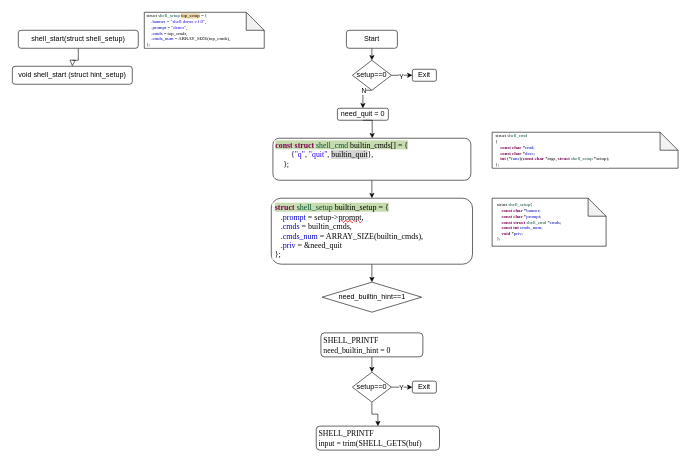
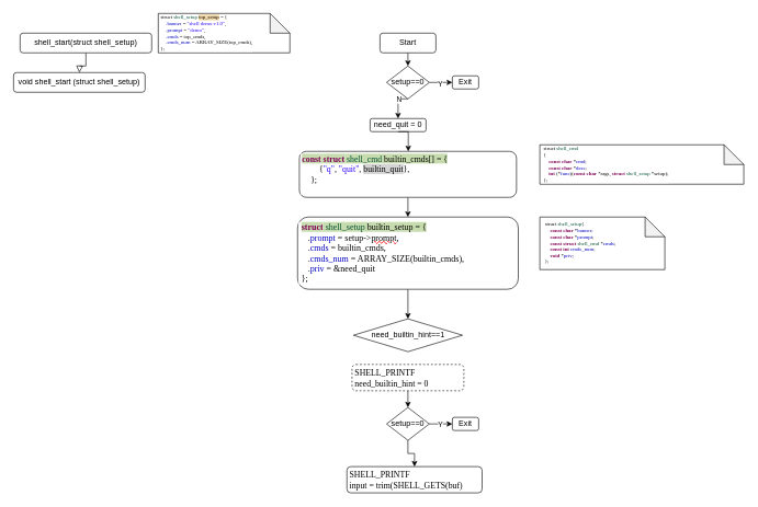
  <mxCell id="0" />
  <mxCell id="1" parent="0" />
  <mxCell id="2" value="" style="rounded=0;html=1;jettySize=auto;orthogonalLoop=1;fontSize=11;endArrow=block;endFill=0;endSize=8;strokeWidth=1;shadow=0;labelBackgroundColor=none;edgeStyle=orthogonalEdgeStyle;" parent="1" source="3" edge="1"><mxGeometry relative="1" as="geometry"><mxPoint x="120" y="110" as="targetPoint" /></mxGeometry></mxCell>
  <mxCell id="3" value="shell_start(struct shell_setup)" style="rounded=1;whiteSpace=wrap;html=1;fontSize=12;glass=0;strokeWidth=1;shadow=0;" parent="1" vertex="1"><mxGeometry x="30" y="50" width="200" height="30" as="geometry" /></mxCell>
  <mxCell id="4" value="&lt;div style=&quot;background-color: rgb(255, 255, 255); padding: 0px 0px 0px 2px; font-size: 8px;&quot;&gt;&lt;div style=&quot;font-family: Consolas;&quot;&gt;&lt;p style=&quot;margin: 0px;&quot;&gt;&lt;font style=&quot;font-size: 8px;&quot;&gt;struct &lt;span style=&quot;color: rgb(0, 80, 50);&quot;&gt;shell_setup&lt;/span&gt; &lt;span style=&quot;background-color: rgb(240, 216, 168);&quot;&gt;top_setup&lt;/span&gt; = {&lt;/font&gt;&lt;/p&gt;&lt;p style=&quot;margin: 0px;&quot;&gt;&lt;font style=&quot;font-size: 8px;&quot;&gt;&lt;span style=&quot;white-space: pre;&quot;&gt;&amp;nbsp;&amp;nbsp;&amp;nbsp;&amp;nbsp;&lt;/span&gt;.&lt;span style=&quot;color:#0000c0;&quot;&gt;banner&lt;/span&gt; = &lt;span style=&quot;color:#2a00ff;&quot;&gt;&quot;shell demo v1.0&quot;&lt;/span&gt;,&lt;/font&gt;&lt;/p&gt;&lt;p style=&quot;margin: 0px;&quot;&gt;&lt;font style=&quot;font-size: 8px;&quot;&gt;&lt;span style=&quot;white-space: pre;&quot;&gt;&amp;nbsp;&amp;nbsp;&amp;nbsp;&amp;nbsp;&lt;/span&gt;.&lt;span style=&quot;color:#0000c0;&quot;&gt;prompt&lt;/span&gt; = &lt;span style=&quot;color:#2a00ff;&quot;&gt;&quot;demo&quot;&lt;/span&gt;,&lt;/font&gt;&lt;/p&gt;&lt;p style=&quot;margin: 0px;&quot;&gt;&lt;font style=&quot;font-size: 8px;&quot;&gt;&lt;span style=&quot;white-space: pre;&quot;&gt;&amp;nbsp;&amp;nbsp;&amp;nbsp;&amp;nbsp;&lt;/span&gt;.&lt;span style=&quot;color:#0000c0;&quot;&gt;cmds&lt;/span&gt; = top_cmds,&lt;/font&gt;&lt;/p&gt;&lt;p style=&quot;margin: 0px;&quot;&gt;&lt;font style=&quot;font-size: 8px;&quot;&gt;&lt;span style=&quot;white-space: pre;&quot;&gt;&amp;nbsp;&amp;nbsp;&amp;nbsp;&amp;nbsp;&lt;/span&gt;.&lt;span style=&quot;color:#0000c0;&quot;&gt;cmds_num&lt;/span&gt; = ARRAY_SIZE(top_cmds),&lt;/font&gt;&lt;/p&gt;&lt;p style=&quot;margin: 0px;&quot;&gt;&lt;font style=&quot;font-size: 8px;&quot;&gt;};&lt;/font&gt;&lt;/p&gt;&lt;/div&gt;&lt;/div&gt;" style="shape=note;whiteSpace=wrap;html=1;backgroundOutline=1;darkOpacity=0.05;align=left;" vertex="1" parent="1"><mxGeometry x="240" y="20" width="200" height="60" as="geometry" /></mxCell>
- <mxCell id="5" value="void shell_start (struct hint_setup)" style="rounded=1;whiteSpace=wrap;html=1;" vertex="1" parent="1"><mxGeometry x="20" y="110" width="200" height="30" as="geometry" /></mxCell>
+ <mxCell id="5" value="void shell_start (struct shell_setup)" style="rounded=1;whiteSpace=wrap;html=1;" vertex="1" parent="1"><mxGeometry x="20" y="110" width="200" height="30" as="geometry" /></mxCell>
  <mxCell id="6" style="edgeStyle=orthogonalEdgeStyle;rounded=0;orthogonalLoop=1;jettySize=auto;html=1;exitX=0.5;exitY=1;exitDx=0;exitDy=0;entryX=0.5;entryY=0;entryDx=0;entryDy=0;" edge="1" parent="1" source="7" target="12"><mxGeometry relative="1" as="geometry" /></mxCell>
  <mxCell id="7" value="Start" style="rounded=1;whiteSpace=wrap;html=1;" vertex="1" parent="1"><mxGeometry x="577" y="50" width="85" height="30" as="geometry" /></mxCell>
  <mxCell id="8" style="edgeStyle=orthogonalEdgeStyle;rounded=0;orthogonalLoop=1;jettySize=auto;html=1;exitX=1;exitY=0.5;exitDx=0;exitDy=0;" edge="1" parent="1" source="12"><mxGeometry relative="1" as="geometry"><mxPoint x="687" y="124.923" as="targetPoint" /></mxGeometry></mxCell>
  <mxCell id="9" value="Y" style="edgeLabel;html=1;align=center;verticalAlign=middle;resizable=0;points=[];" vertex="1" connectable="0" parent="8"><mxGeometry x="-0.097" y="-1" relative="1" as="geometry"><mxPoint as="offset" /></mxGeometry></mxCell>
  <mxCell id="10" style="edgeStyle=orthogonalEdgeStyle;rounded=0;orthogonalLoop=1;jettySize=auto;html=1;exitX=0.5;exitY=1;exitDx=0;exitDy=0;entryX=0.5;entryY=0;entryDx=0;entryDy=0;" edge="1" parent="1" source="12" target="14"><mxGeometry relative="1" as="geometry" /></mxCell>
  <mxCell id="11" value="N" style="edgeLabel;html=1;align=center;verticalAlign=middle;resizable=0;points=[];" vertex="1" connectable="0" parent="10"><mxGeometry x="-0.349" y="1" relative="1" as="geometry"><mxPoint as="offset" /></mxGeometry></mxCell>
  <mxCell id="12" value="setup==0" style="rhombus;whiteSpace=wrap;html=1;" vertex="1" parent="1"><mxGeometry x="587" y="100" width="65" height="50" as="geometry" /></mxCell>
  <mxCell id="13" value="Exit" style="rounded=1;whiteSpace=wrap;html=1;" vertex="1" parent="1"><mxGeometry x="687" y="115" width="40" height="20" as="geometry" /></mxCell>
  <mxCell id="14" value="need_quit = 0" style="rounded=1;whiteSpace=wrap;html=1;" vertex="1" parent="1"><mxGeometry x="562" y="180" width="85" height="20" as="geometry" /></mxCell>
  <mxCell id="15" value="&lt;div style=&quot;background-color: rgb(255, 255, 255); padding: 0px 0px 0px 2px; font-size: 8px;&quot;&gt;&lt;div style=&quot;font-family: Consolas;&quot;&gt;&lt;div style=&quot;padding: 0px 0px 0px 2px;&quot;&gt;&lt;div style=&quot;&quot;&gt;&lt;p style=&quot;margin:0;&quot;&gt;struct &lt;span style=&quot;color:#005032;&quot;&gt;shell_cmd&lt;/span&gt;&lt;/p&gt;&lt;p style=&quot;margin:0;&quot;&gt;{&lt;/p&gt;&lt;p style=&quot;margin:0;&quot;&gt;&lt;span style=&quot;white-space: pre;&quot;&gt;&amp;nbsp;&amp;nbsp;&amp;nbsp;&amp;nbsp;&lt;/span&gt;&lt;span style=&quot;color:#7f0055;font-weight:bold;&quot;&gt;const&lt;/span&gt; &lt;span style=&quot;color:#7f0055;font-weight:bold;&quot;&gt;char&lt;/span&gt; *&lt;span style=&quot;color:#0000c0;&quot;&gt;cmd&lt;/span&gt;;&lt;/p&gt;&lt;p style=&quot;margin:0;&quot;&gt;&lt;span style=&quot;white-space: pre;&quot;&gt;&amp;nbsp;&amp;nbsp;&amp;nbsp;&amp;nbsp;&lt;/span&gt;&lt;span style=&quot;color:#7f0055;font-weight:bold;&quot;&gt;const&lt;/span&gt; &lt;span style=&quot;color:#7f0055;font-weight:bold;&quot;&gt;char&lt;/span&gt; *&lt;span style=&quot;color:#0000c0;&quot;&gt;desc&lt;/span&gt;;&lt;/p&gt;&lt;p style=&quot;margin:0;&quot;&gt;&lt;span style=&quot;white-space: pre;&quot;&gt;&amp;nbsp;&amp;nbsp;&amp;nbsp;&amp;nbsp;&lt;/span&gt;&lt;span style=&quot;color:#7f0055;font-weight:bold;&quot;&gt;int&lt;/span&gt; (*&lt;span style=&quot;color:#0000c0;&quot;&gt;func&lt;/span&gt;)(&lt;span style=&quot;color:#7f0055;font-weight:bold;&quot;&gt;const&lt;/span&gt; &lt;span style=&quot;color:#7f0055;font-weight:bold;&quot;&gt;char&lt;/span&gt; *args, &lt;span style=&quot;color:#7f0055;font-weight:bold;&quot;&gt;struct&lt;/span&gt; &lt;span style=&quot;color:#005032;&quot;&gt;shell_setup&lt;/span&gt; *setup);&lt;/p&gt;&lt;p style=&quot;margin:0;&quot;&gt;};&lt;/p&gt;&lt;/div&gt;&lt;/div&gt;&lt;/div&gt;&lt;/div&gt;" style="shape=note;whiteSpace=wrap;html=1;backgroundOutline=1;darkOpacity=0.05;align=left;" vertex="1" parent="1"><mxGeometry x="820" y="220" width="310" height="60" as="geometry" /></mxCell>
  <mxCell id="16" style="edgeStyle=orthogonalEdgeStyle;rounded=0;orthogonalLoop=1;jettySize=auto;html=1;exitX=0.5;exitY=1;exitDx=0;exitDy=0;entryX=0.5;entryY=0;entryDx=0;entryDy=0;" edge="1" parent="1" source="17" target="22"><mxGeometry relative="1" as="geometry" /></mxCell>
  <mxCell id="17" value="&lt;div style=&quot;background-color: rgb(255, 255, 255); padding: 0px 0px 0px 2px; font-size: 13px;&quot;&gt;&lt;div style=&quot;font-family: Consolas;&quot;&gt;&lt;div style=&quot;padding: 0px 0px 0px 2px;&quot;&gt;&lt;div style=&quot;font-size: 10pt;&quot;&gt;&lt;p style=&quot;margin:0;&quot;&gt;&lt;span style=&quot;color:#7f0055;background-color:#c6dbae;font-weight:bold;&quot;&gt;struct&lt;/span&gt;&lt;span style=&quot;background-color: rgb(198, 219, 174);&quot;&gt; &lt;/span&gt;&lt;span style=&quot;color:#005032;background-color:#c6dbae;&quot;&gt;shell_setup&lt;/span&gt;&lt;span style=&quot;background-color: rgb(198, 219, 174);&quot;&gt; builtin_setup = {&lt;/span&gt;&lt;/p&gt;&lt;p style=&quot;margin:0;&quot;&gt;&lt;span style=&quot;font-size: 10pt;&quot;&gt;&amp;nbsp; &amp;nbsp;.&lt;/span&gt;&lt;span style=&quot;font-size: 10pt; color: rgb(0, 0, 192);&quot;&gt;prompt&lt;/span&gt;&lt;span style=&quot;font-size: 10pt;&quot;&gt; = setup-&amp;gt;&lt;/span&gt;&lt;span style=&quot;font-size: 10pt; text-decoration-line: underline; text-decoration-color: rgb(255, 0, 0); text-decoration-style: wavy;&quot;&gt;prompt&lt;/span&gt;&lt;span style=&quot;font-size: 10pt;&quot;&gt;,&lt;/span&gt;&lt;/p&gt;&lt;p style=&quot;margin:0;&quot;&gt;&lt;span style=&quot;font-size: 10pt;&quot;&gt;&amp;nbsp; &amp;nbsp;.&lt;/span&gt;&lt;span style=&quot;font-size: 10pt; color: rgb(0, 0, 192);&quot;&gt;cmds&lt;/span&gt;&lt;span style=&quot;font-size: 10pt;&quot;&gt; = builtin_cmds,&lt;/span&gt;&lt;/p&gt;&lt;p style=&quot;margin:0;&quot;&gt;&lt;span style=&quot;font-size: 10pt;&quot;&gt;&amp;nbsp; &amp;nbsp;.&lt;/span&gt;&lt;span style=&quot;font-size: 10pt; color: rgb(0, 0, 192);&quot;&gt;cmds_num&lt;/span&gt;&lt;span style=&quot;font-size: 10pt;&quot;&gt; = ARRAY_SIZE(builtin_cmds),&lt;/span&gt;&lt;/p&gt;&lt;p style=&quot;margin:0;&quot;&gt;&lt;span style=&quot;font-size: 10pt;&quot;&gt;&amp;nbsp; &amp;nbsp;.&lt;/span&gt;&lt;span style=&quot;font-size: 10pt; color: rgb(0, 0, 192);&quot;&gt;priv&lt;/span&gt;&lt;span style=&quot;font-size: 10pt;&quot;&gt; = &amp;amp;need_quit&lt;/span&gt;&lt;/p&gt;&lt;/div&gt;&lt;/div&gt;&lt;/div&gt;&lt;/div&gt;&lt;div style=&quot;background-color: rgb(255, 255, 255); padding: 0px 0px 0px 2px; font-size: 13px;&quot;&gt;&lt;div style=&quot;font-family: Consolas;&quot;&gt;&lt;div style=&quot;padding: 0px 0px 0px 2px;&quot;&gt;&lt;div style=&quot;font-size: 10pt;&quot;&gt;&lt;p style=&quot;margin:0;&quot;&gt;};&lt;/p&gt;&lt;/div&gt;&lt;/div&gt;&lt;/div&gt;&lt;/div&gt;" style="rounded=1;whiteSpace=wrap;html=1;align=left;" vertex="1" parent="1"><mxGeometry x="451.75" y="330" width="335.5" height="110" as="geometry" /></mxCell>
  <mxCell id="18" style="edgeStyle=orthogonalEdgeStyle;rounded=0;orthogonalLoop=1;jettySize=auto;html=1;exitX=0.5;exitY=1;exitDx=0;exitDy=0;entryX=0.5;entryY=0;entryDx=0;entryDy=0;" edge="1" parent="1" source="19" target="17"><mxGeometry relative="1" as="geometry" /></mxCell>
  <mxCell id="19" value="&lt;div style=&quot;background-color: rgb(255, 255, 255); padding: 0px 0px 0px 2px; font-size: 13px;&quot;&gt;&lt;div style=&quot;font-family: Consolas;&quot;&gt;&lt;p style=&quot;margin: 0px;&quot;&gt;&lt;font style=&quot;font-size: 13px;&quot;&gt;&lt;span style=&quot;color: rgb(127, 0, 85); background-color: rgb(198, 219, 174); font-weight: bold;&quot;&gt;const&lt;/span&gt;&lt;span style=&quot;background-color: rgb(198, 219, 174);&quot;&gt; &lt;/span&gt;&lt;span style=&quot;color: rgb(127, 0, 85); background-color: rgb(198, 219, 174); font-weight: bold;&quot;&gt;struct&lt;/span&gt;&lt;span style=&quot;background-color: rgb(198, 219, 174);&quot;&gt; &lt;/span&gt;&lt;span style=&quot;color: rgb(0, 80, 50); background-color: rgb(198, 219, 174);&quot;&gt;shell_cmd&lt;/span&gt;&lt;span style=&quot;background-color: rgb(198, 219, 174);&quot;&gt; builtin_cmds[] = {&lt;/span&gt;&lt;/font&gt;&lt;/p&gt;&lt;p style=&quot;margin: 0px;&quot;&gt;&lt;font style=&quot;font-size: 13px;&quot;&gt;&lt;span style=&quot;white-space: pre;&quot;&gt;&amp;nbsp;&amp;nbsp;&amp;nbsp;&amp;nbsp;&lt;/span&gt;&lt;span style=&quot;white-space: pre;&quot;&gt;&amp;nbsp;&amp;nbsp;&amp;nbsp;&amp;nbsp;&lt;/span&gt;{&lt;span style=&quot;color:#2a00ff;&quot;&gt;&quot;q&quot;&lt;/span&gt;, &lt;span style=&quot;color:#2a00ff;&quot;&gt;&quot;quit&quot;&lt;/span&gt;, &lt;span style=&quot;background-color: rgb(212, 212, 212);&quot;&gt;builtin_quit&lt;/span&gt;},&lt;/font&gt;&lt;/p&gt;&lt;p style=&quot;margin: 0px;&quot;&gt;&lt;font style=&quot;font-size: 13px;&quot;&gt;&lt;span style=&quot;white-space: pre;&quot;&gt;&amp;nbsp;&amp;nbsp;&amp;nbsp;&amp;nbsp;&lt;/span&gt;};&lt;/font&gt;&lt;/p&gt;&lt;/div&gt;&lt;/div&gt;&lt;font style=&quot;font-size: 13px;&quot;&gt;&lt;span style=&quot;background-color:#ffffff;padding:0px 0px 0px 2px;&quot;&gt;&lt;/span&gt;&lt;/font&gt;" style="rounded=1;whiteSpace=wrap;html=1;align=left;" vertex="1" parent="1"><mxGeometry x="454.5" y="230" width="330" height="70" as="geometry" /></mxCell>
  <mxCell id="20" style="edgeStyle=orthogonalEdgeStyle;rounded=0;orthogonalLoop=1;jettySize=auto;html=1;exitX=0.5;exitY=1;exitDx=0;exitDy=0;" edge="1" parent="1" source="14"><mxGeometry relative="1" as="geometry"><mxPoint x="620" y="230" as="targetPoint" /></mxGeometry></mxCell>
  <mxCell id="21" value="&lt;div style=&quot;background-color: rgb(255, 255, 255); padding: 0px 0px 0px 2px; font-size: 8px;&quot;&gt;&lt;div style=&quot;font-family: Consolas;&quot;&gt;&lt;div style=&quot;padding: 0px 0px 0px 2px;&quot;&gt;&lt;div style=&quot;&quot;&gt;&lt;div style=&quot;padding: 0px 0px 0px 2px;&quot;&gt;&lt;div style=&quot;&quot;&gt;&lt;p style=&quot;margin:0;&quot;&gt;struct &lt;span style=&quot;color:#005032;&quot;&gt;shell_setup&lt;/span&gt;&lt;span style=&quot;&quot;&gt;{&lt;/span&gt;&lt;/p&gt;&lt;p style=&quot;margin:0;&quot;&gt;&lt;span style=&quot;white-space: pre;&quot;&gt;&amp;nbsp;&amp;nbsp;&amp;nbsp;&amp;nbsp;&lt;/span&gt;&lt;span style=&quot;color:#7f0055;font-weight:bold;&quot;&gt;const&lt;/span&gt; &lt;span style=&quot;color:#7f0055;font-weight:bold;&quot;&gt;char&lt;/span&gt; *&lt;span style=&quot;color:#0000c0;&quot;&gt;banner&lt;/span&gt;;&lt;/p&gt;&lt;p style=&quot;margin:0;&quot;&gt;&lt;span style=&quot;white-space: pre;&quot;&gt;&amp;nbsp;&amp;nbsp;&amp;nbsp;&amp;nbsp;&lt;/span&gt;&lt;span style=&quot;color:#7f0055;font-weight:bold;&quot;&gt;const&lt;/span&gt; &lt;span style=&quot;color:#7f0055;font-weight:bold;&quot;&gt;char&lt;/span&gt; *&lt;span style=&quot;color:#0000c0;&quot;&gt;prompt&lt;/span&gt;;&lt;/p&gt;&lt;p style=&quot;margin:0;&quot;&gt;&lt;span style=&quot;white-space: pre;&quot;&gt;&amp;nbsp;&amp;nbsp;&amp;nbsp;&amp;nbsp;&lt;/span&gt;&lt;span style=&quot;color:#7f0055;font-weight:bold;&quot;&gt;const&lt;/span&gt; &lt;span style=&quot;color:#7f0055;font-weight:bold;&quot;&gt;struct&lt;/span&gt; &lt;span style=&quot;color:#005032;&quot;&gt;shell_cmd&lt;/span&gt; *&lt;span style=&quot;color:#0000c0;&quot;&gt;cmds&lt;/span&gt;;&lt;/p&gt;&lt;p style=&quot;margin:0;&quot;&gt;&lt;span style=&quot;white-space: pre;&quot;&gt;&amp;nbsp;&amp;nbsp;&amp;nbsp;&amp;nbsp;&lt;/span&gt;&lt;span style=&quot;color:#7f0055;font-weight:bold;&quot;&gt;const&lt;/span&gt; &lt;span style=&quot;color:#7f0055;font-weight:bold;&quot;&gt;int&lt;/span&gt; &lt;span style=&quot;color:#0000c0;&quot;&gt;cmds_num&lt;/span&gt;;&lt;/p&gt;&lt;p style=&quot;margin:0;&quot;&gt;&lt;span style=&quot;white-space: pre;&quot;&gt;&amp;nbsp;&amp;nbsp;&amp;nbsp;&amp;nbsp;&lt;/span&gt;&lt;span style=&quot;color:#7f0055;font-weight:bold;&quot;&gt;void&lt;/span&gt; *&lt;span style=&quot;color:#0000c0;&quot;&gt;priv&lt;/span&gt;;&lt;/p&gt;&lt;p style=&quot;margin:0;&quot;&gt;};&lt;/p&gt;&lt;p style=&quot;margin:0;&quot;&gt;&lt;/p&gt;&lt;/div&gt;&lt;/div&gt;&lt;/div&gt;&lt;/div&gt;&lt;/div&gt;&lt;/div&gt;" style="shape=note;whiteSpace=wrap;html=1;backgroundOutline=1;darkOpacity=0.05;align=left;" vertex="1" parent="1"><mxGeometry x="820" y="330" width="190" height="80" as="geometry" /></mxCell>
- <mxCell id="22" value="need_builtin_hint==1" style="rhombus;whiteSpace=wrap;html=1;" vertex="1" parent="1"><mxGeometry x="536.63" y="470" width="165.75" height="50" as="geometry" /></mxCell>
+ <mxCell id="22" value="need_builtin_hint==1" style="rhombus;whiteSpace=wrap;html=1;" vertex="1" parent="1"><mxGeometry x="536.63" y="485" width="165.75" height="50" as="geometry" /></mxCell>
  <mxCell id="23" style="edgeStyle=orthogonalEdgeStyle;rounded=0;orthogonalLoop=1;jettySize=auto;html=1;exitX=0.5;exitY=1;exitDx=0;exitDy=0;entryX=0.5;entryY=0;entryDx=0;entryDy=0;" edge="1" parent="1" source="24" target="26"><mxGeometry relative="1" as="geometry" /></mxCell>
- <mxCell id="24" value="&lt;div style=&quot;padding: 0px 0px 0px 2px; font-size: 13px;&quot;&gt;&lt;div style=&quot;font-family: Consolas;&quot;&gt;&lt;p style=&quot;margin: 0px;&quot;&gt;SHELL_PRINTF&lt;/p&gt;&lt;p style=&quot;margin: 0px;&quot;&gt;&lt;span style=&quot;background-color: initial;&quot;&gt;need_builtin_hint = 0&lt;/span&gt;&lt;/p&gt;&lt;/div&gt;&lt;/div&gt;" style="rounded=1;whiteSpace=wrap;html=1;align=left;" vertex="1" parent="1"><mxGeometry x="534.51" y="554.5" width="170" height="40" as="geometry" /></mxCell>
+ <mxCell id="24" value="&lt;div style=&quot;padding: 0px 0px 0px 2px; font-size: 13px;&quot;&gt;&lt;div style=&quot;font-family: Consolas;&quot;&gt;&lt;p style=&quot;margin: 0px;&quot;&gt;SHELL_PRINTF&lt;/p&gt;&lt;p style=&quot;margin: 0px;&quot;&gt;&lt;span style=&quot;background-color: initial;&quot;&gt;need_builtin_hint = 0&lt;/span&gt;&lt;/p&gt;&lt;/div&gt;&lt;/div&gt;" style="rounded=1;whiteSpace=wrap;html=1;align=left;dashed=1;" vertex="1" parent="1"><mxGeometry x="534.51" y="554.5" width="170" height="40" as="geometry" /></mxCell>
  <mxCell id="25" style="edgeStyle=orthogonalEdgeStyle;rounded=0;orthogonalLoop=1;jettySize=auto;html=1;exitX=0.5;exitY=1;exitDx=0;exitDy=0;entryX=0.5;entryY=0;entryDx=0;entryDy=0;" edge="1" parent="1" source="26" target="30"><mxGeometry relative="1" as="geometry" /></mxCell>
  <mxCell id="26" value="setup==0" style="rhombus;whiteSpace=wrap;html=1;" vertex="1" parent="1"><mxGeometry x="587" y="620" width="65" height="50" as="geometry" /></mxCell>
  <mxCell id="27" style="edgeStyle=orthogonalEdgeStyle;rounded=0;orthogonalLoop=1;jettySize=auto;html=1;exitX=1;exitY=0.5;exitDx=0;exitDy=0;" edge="1" parent="1"><mxGeometry relative="1" as="geometry"><mxPoint x="687" y="644.923" as="targetPoint" /><mxPoint x="652" y="645" as="sourcePoint" /></mxGeometry></mxCell>
  <mxCell id="28" value="Y" style="edgeLabel;html=1;align=center;verticalAlign=middle;resizable=0;points=[];" vertex="1" connectable="0" parent="27"><mxGeometry x="-0.097" y="-1" relative="1" as="geometry"><mxPoint as="offset" /></mxGeometry></mxCell>
  <mxCell id="29" value="Exit" style="rounded=1;whiteSpace=wrap;html=1;" vertex="1" parent="1"><mxGeometry x="687" y="635" width="40" height="20" as="geometry" /></mxCell>
  <mxCell id="30" value="&lt;div style=&quot;padding: 0px 0px 0px 2px; font-size: 13px;&quot;&gt;&lt;div style=&quot;font-family: Consolas;&quot;&gt;&lt;p style=&quot;margin: 0px;&quot;&gt;SHELL_PRINTF&lt;/p&gt;&lt;p style=&quot;margin: 0px;&quot;&gt;&lt;span style=&quot;background-color: initial;&quot;&gt;input = trim(SHELL_GETS(buf)&lt;/span&gt;&lt;/p&gt;&lt;/div&gt;&lt;/div&gt;" style="rounded=1;whiteSpace=wrap;html=1;align=left;" vertex="1" parent="1"><mxGeometry x="526.75" y="710" width="205.49" height="40" as="geometry" /></mxCell>
